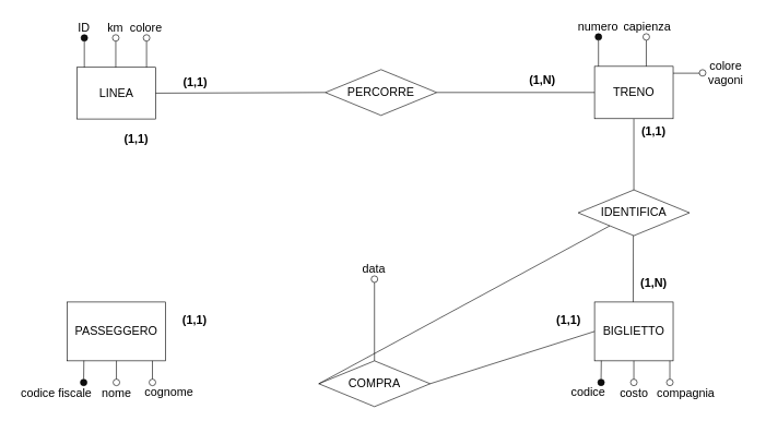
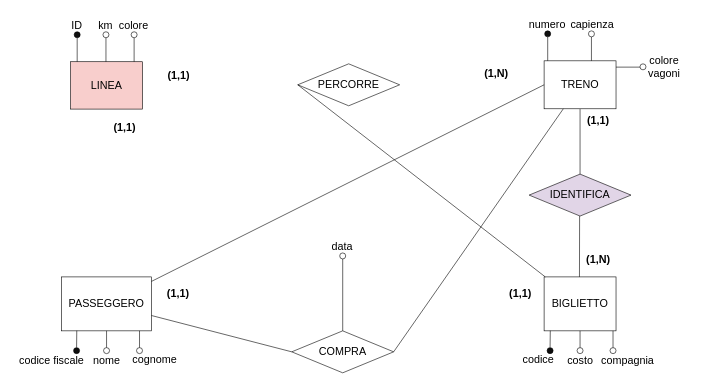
  <mxCell id="0" />
  <mxCell id="1" parent="0" />
- <mxCell id="2" value="&lt;font style=&quot;font-size: 18px;&quot;&gt;LINEA&lt;/font&gt;" style="rounded=0;whiteSpace=wrap;html=1;" vertex="1" parent="1"><mxGeometry x="117" y="102.5" width="120" height="79" as="geometry" /></mxCell>
+ <mxCell id="2" value="&lt;font style=&quot;font-size: 18px;&quot;&gt;LINEA&lt;/font&gt;" style="rounded=0;whiteSpace=wrap;html=1;fillColor=#f8cecc;" vertex="1" parent="1"><mxGeometry x="117" y="102.5" width="120" height="79" as="geometry" /></mxCell>
  <mxCell id="3" value="&lt;font style=&quot;font-size: 18px;&quot;&gt;TRENO&lt;/font&gt;" style="rounded=0;whiteSpace=wrap;html=1;" vertex="1" parent="1"><mxGeometry x="907" y="101" width="120" height="80" as="geometry" /></mxCell>
  <mxCell id="4" value="&lt;font style=&quot;font-size: 18px;&quot;&gt;BIGLIETTO&lt;/font&gt;" style="rounded=0;whiteSpace=wrap;html=1;" vertex="1" parent="1"><mxGeometry x="907" y="461.5" width="120" height="90" as="geometry" /></mxCell>
  <mxCell id="5" value="&lt;font style=&quot;font-size: 18px;&quot;&gt;PASSEGGERO&lt;/font&gt;" style="rounded=0;whiteSpace=wrap;html=1;" vertex="1" parent="1"><mxGeometry x="102" y="461.5" width="150" height="90" as="geometry" /></mxCell>
  <mxCell id="6" value="&lt;font style=&quot;font-size: 18px;&quot;&gt;PERCORRE&lt;/font&gt;" style="rhombus;whiteSpace=wrap;html=1;" vertex="1" parent="1"><mxGeometry x="496" y="106" width="170" height="70" as="geometry" /></mxCell>
- <mxCell id="7" value="" style="endArrow=none;html=1;rounded=0;exitX=0;exitY=0.5;exitDx=0;exitDy=0;entryX=1;entryY=0.5;entryDx=0;entryDy=0;" edge="1" parent="1" source="6" target="2"><mxGeometry width="50" height="50" relative="1" as="geometry"><mxPoint x="447" y="140.5" as="sourcePoint" /><mxPoint x="387" y="141.5" as="targetPoint" /></mxGeometry></mxCell>
- <mxCell id="8" value="" style="endArrow=none;html=1;rounded=0;entryX=1;entryY=0.5;entryDx=0;entryDy=0;exitX=0;exitY=0.5;exitDx=0;exitDy=0;" edge="1" parent="1" source="3" target="6"><mxGeometry width="50" height="50" relative="1" as="geometry"><mxPoint x="667" y="231.5" as="sourcePoint" /><mxPoint x="717" y="181.5" as="targetPoint" /></mxGeometry></mxCell>
+ <mxCell id="7" value="" style="endArrow=none;html=1;rounded=0;exitX=0;exitY=0.5;exitDx=0;exitDy=0;" edge="1" parent="1" source="6" target="4"><mxGeometry width="50" height="50" relative="1" as="geometry"><mxPoint x="447" y="140.5" as="sourcePoint" /><mxPoint x="387" y="141.5" as="targetPoint" /></mxGeometry></mxCell>
+ <mxCell id="8" value="" style="endArrow=none;html=1;rounded=0;exitX=0;exitY=0.5;exitDx=0;exitDy=0;" edge="1" parent="1" source="3" target="5"><mxGeometry width="50" height="50" relative="1" as="geometry"><mxPoint x="667" y="231.5" as="sourcePoint" /><mxPoint x="717" y="181.5" as="targetPoint" /></mxGeometry></mxCell>
  <mxCell id="9" value="&lt;font style=&quot;font-size: 18px;&quot;&gt;&lt;b&gt;(1,N)&lt;/b&gt;&lt;/font&gt;" style="text;html=1;align=center;verticalAlign=middle;resizable=0;points=[];autosize=1;strokeColor=none;fillColor=none;" vertex="1" parent="1"><mxGeometry x="797" y="102.5" width="60" height="40" as="geometry" /></mxCell>
  <mxCell id="10" value="&lt;font style=&quot;font-size: 18px;&quot;&gt;&lt;b&gt;(1,1)&lt;/b&gt;&lt;/font&gt;" style="text;html=1;align=center;verticalAlign=middle;resizable=0;points=[];autosize=1;strokeColor=none;fillColor=none;" vertex="1" parent="1"><mxGeometry x="267" y="106" width="60" height="40" as="geometry" /></mxCell>
  <mxCell id="11" value="&lt;font style=&quot;font-size: 18px;&quot;&gt;COMPRA&lt;/font&gt;" style="rhombus;whiteSpace=wrap;html=1;" vertex="1" parent="1"><mxGeometry x="486" y="551.5" width="170" height="70" as="geometry" /></mxCell>
- <mxCell id="12" value="" style="endArrow=none;html=1;rounded=0;exitX=0;exitY=0.5;exitDx=0;exitDy=0;" edge="1" parent="1" source="11" target="14"><mxGeometry width="50" height="50" relative="1" as="geometry"><mxPoint x="587" y="301.5" as="sourcePoint" /><mxPoint x="637" y="251.5" as="targetPoint" /></mxGeometry></mxCell>
- <mxCell id="13" value="" style="endArrow=none;html=1;rounded=0;exitX=1;exitY=0.5;exitDx=0;exitDy=0;entryX=0;entryY=0.5;entryDx=0;entryDy=0;" edge="1" parent="1" source="11" target="4"><mxGeometry width="50" height="50" relative="1" as="geometry"><mxPoint x="587" y="301.5" as="sourcePoint" /><mxPoint x="637" y="251.5" as="targetPoint" /></mxGeometry></mxCell>
- <mxCell id="14" value="&lt;font style=&quot;font-size: 18px;&quot;&gt;IDENTIFICA&lt;/font&gt;" style="rhombus;whiteSpace=wrap;html=1;" vertex="1" parent="1"><mxGeometry x="882" y="290" width="170" height="70" as="geometry" /></mxCell>
+ <mxCell id="12" value="" style="endArrow=none;html=1;rounded=0;exitX=0;exitY=0.5;exitDx=0;exitDy=0;" edge="1" parent="1" source="11" target="5"><mxGeometry width="50" height="50" relative="1" as="geometry"><mxPoint x="587" y="301.5" as="sourcePoint" /><mxPoint x="637" y="251.5" as="targetPoint" /></mxGeometry></mxCell>
+ <mxCell id="13" value="" style="endArrow=none;html=1;rounded=0;exitX=1;exitY=0.5;exitDx=0;exitDy=0;" edge="1" parent="1" source="11" target="3"><mxGeometry width="50" height="50" relative="1" as="geometry"><mxPoint x="587" y="301.5" as="sourcePoint" /><mxPoint x="637" y="251.5" as="targetPoint" /></mxGeometry></mxCell>
+ <mxCell id="14" value="&lt;font style=&quot;font-size: 18px;&quot;&gt;IDENTIFICA&lt;/font&gt;" style="rhombus;whiteSpace=wrap;html=1;fillColor=#e1d5e7;" vertex="1" parent="1"><mxGeometry x="882" y="290" width="170" height="70" as="geometry" /></mxCell>
  <mxCell id="15" value="" style="endArrow=none;html=1;rounded=0;exitX=0.5;exitY=0;exitDx=0;exitDy=0;" edge="1" parent="1" source="14"><mxGeometry width="50" height="50" relative="1" as="geometry"><mxPoint x="587" y="301.5" as="sourcePoint" /><mxPoint x="967" y="181.5" as="targetPoint" /></mxGeometry></mxCell>
  <mxCell id="16" value="" style="endArrow=none;html=1;rounded=0;" edge="1" parent="1"><mxGeometry width="50" height="50" relative="1" as="geometry"><mxPoint x="966" y="461.5" as="sourcePoint" /><mxPoint x="966.23" y="360" as="targetPoint" /></mxGeometry></mxCell>
  <mxCell id="17" value="&lt;font style=&quot;font-size: 18px;&quot;&gt;&lt;b&gt;(1,1)&lt;/b&gt;&lt;/font&gt;" style="text;html=1;align=center;verticalAlign=middle;resizable=0;points=[];autosize=1;strokeColor=none;fillColor=none;" vertex="1" parent="1"><mxGeometry x="177" y="191.5" width="60" height="40" as="geometry" /></mxCell>
  <mxCell id="18" value="&lt;font style=&quot;font-size: 18px;&quot;&gt;&lt;b&gt;(1,1)&lt;/b&gt;&lt;/font&gt;" style="text;html=1;align=center;verticalAlign=middle;resizable=0;points=[];autosize=1;strokeColor=none;fillColor=none;" vertex="1" parent="1"><mxGeometry x="967" y="181" width="60" height="40" as="geometry" /></mxCell>
  <mxCell id="19" value="&lt;font style=&quot;font-size: 18px;&quot;&gt;&lt;b&gt;(1,N)&lt;/b&gt;&lt;/font&gt;" style="text;html=1;align=center;verticalAlign=middle;resizable=0;points=[];autosize=1;strokeColor=none;fillColor=none;" vertex="1" parent="1"><mxGeometry x="967" y="411.5" width="60" height="40" as="geometry" /></mxCell>
  <mxCell id="20" value="&lt;font style=&quot;font-size: 18px;&quot;&gt;&lt;b&gt;(1,1)&lt;/b&gt;&lt;/font&gt;" style="text;html=1;align=center;verticalAlign=middle;resizable=0;points=[];autosize=1;strokeColor=none;fillColor=none;" vertex="1" parent="1"><mxGeometry x="266" y="469.5" width="60" height="40" as="geometry" /></mxCell>
  <mxCell id="21" value="&lt;font style=&quot;font-size: 18px;&quot;&gt;&lt;b&gt;(1,1)&lt;/b&gt;&lt;/font&gt;" style="text;html=1;align=center;verticalAlign=middle;resizable=0;points=[];autosize=1;strokeColor=none;fillColor=none;" vertex="1" parent="1"><mxGeometry x="837" y="469.5" width="60" height="40" as="geometry" /></mxCell>
  <mxCell id="22" value="" style="endArrow=none;html=1;rounded=0;exitX=0.5;exitY=0;exitDx=0;exitDy=0;" edge="1" parent="1" source="11"><mxGeometry width="50" height="50" relative="1" as="geometry"><mxPoint x="617" y="321.5" as="sourcePoint" /><mxPoint x="571" y="431.5" as="targetPoint" /></mxGeometry></mxCell>
  <mxCell id="23" value="" style="ellipse;whiteSpace=wrap;html=1;" vertex="1" parent="1"><mxGeometry x="566" y="421.5" width="10" height="10" as="geometry" /></mxCell>
  <mxCell id="24" value="&lt;font style=&quot;font-size: 18px;&quot;&gt;data&lt;/font&gt;" style="text;html=1;align=center;verticalAlign=middle;resizable=0;points=[];autosize=1;strokeColor=none;fillColor=none;" vertex="1" parent="1"><mxGeometry x="540" y="390.5" width="60" height="40" as="geometry" /></mxCell>
  <mxCell id="25" value="" style="endArrow=none;html=1;rounded=0;exitX=0.5;exitY=0;exitDx=0;exitDy=0;" edge="1" parent="1"><mxGeometry width="50" height="50" relative="1" as="geometry"><mxPoint x="128" y="102.5" as="sourcePoint" /><mxPoint x="128" y="62.5" as="targetPoint" /></mxGeometry></mxCell>
  <mxCell id="26" value="" style="ellipse;whiteSpace=wrap;html=1;fillColor=#0F0F0F;" vertex="1" parent="1"><mxGeometry x="123" y="52.5" width="10" height="10" as="geometry" /></mxCell>
  <mxCell id="27" value="&lt;font style=&quot;font-size: 18px;&quot;&gt;ID&lt;/font&gt;" style="text;html=1;align=center;verticalAlign=middle;resizable=0;points=[];autosize=1;strokeColor=none;fillColor=none;" vertex="1" parent="1"><mxGeometry x="107" y="22.5" width="40" height="40" as="geometry" /></mxCell>
  <mxCell id="28" value="" style="endArrow=none;html=1;rounded=0;exitX=0.5;exitY=0;exitDx=0;exitDy=0;" edge="1" parent="1"><mxGeometry width="50" height="50" relative="1" as="geometry"><mxPoint x="176" y="102.5" as="sourcePoint" /><mxPoint x="176" y="62.5" as="targetPoint" /></mxGeometry></mxCell>
  <mxCell id="29" value="" style="ellipse;whiteSpace=wrap;html=1;" vertex="1" parent="1"><mxGeometry x="171" y="52.5" width="10" height="10" as="geometry" /></mxCell>
  <mxCell id="30" value="&lt;font style=&quot;font-size: 18px;&quot;&gt;km&lt;/font&gt;" style="text;html=1;align=center;verticalAlign=middle;resizable=0;points=[];autosize=1;strokeColor=none;fillColor=none;" vertex="1" parent="1"><mxGeometry x="150" y="21.5" width="50" height="40" as="geometry" /></mxCell>
  <mxCell id="31" value="" style="endArrow=none;html=1;rounded=0;exitX=0.5;exitY=0;exitDx=0;exitDy=0;" edge="1" parent="1"><mxGeometry width="50" height="50" relative="1" as="geometry"><mxPoint x="223" y="102.5" as="sourcePoint" /><mxPoint x="223" y="62.5" as="targetPoint" /></mxGeometry></mxCell>
  <mxCell id="32" value="" style="ellipse;whiteSpace=wrap;html=1;" vertex="1" parent="1"><mxGeometry x="218" y="52.5" width="10" height="10" as="geometry" /></mxCell>
  <mxCell id="33" value="&lt;font style=&quot;font-size: 18px;&quot;&gt;colore&lt;/font&gt;" style="text;html=1;align=center;verticalAlign=middle;resizable=0;points=[];autosize=1;strokeColor=none;fillColor=none;" vertex="1" parent="1"><mxGeometry x="187" y="21.5" width="70" height="40" as="geometry" /></mxCell>
  <mxCell id="34" value="" style="endArrow=none;html=1;rounded=0;exitX=0.5;exitY=0;exitDx=0;exitDy=0;" edge="1" parent="1"><mxGeometry width="50" height="50" relative="1" as="geometry"><mxPoint x="913" y="101" as="sourcePoint" /><mxPoint x="913" y="61" as="targetPoint" /></mxGeometry></mxCell>
  <mxCell id="35" value="" style="ellipse;whiteSpace=wrap;html=1;fillColor=#0F0F0F;" vertex="1" parent="1"><mxGeometry x="908" y="51" width="10" height="10" as="geometry" /></mxCell>
  <mxCell id="36" value="&lt;font style=&quot;font-size: 18px;&quot;&gt;numero&lt;/font&gt;" style="text;html=1;align=center;verticalAlign=middle;resizable=0;points=[];autosize=1;strokeColor=none;fillColor=none;" vertex="1" parent="1"><mxGeometry x="872" y="20" width="80" height="40" as="geometry" /></mxCell>
  <mxCell id="37" value="" style="endArrow=none;html=1;rounded=0;exitX=0.5;exitY=0;exitDx=0;exitDy=0;" edge="1" parent="1"><mxGeometry width="50" height="50" relative="1" as="geometry"><mxPoint x="986" y="101" as="sourcePoint" /><mxPoint x="986" y="61" as="targetPoint" /></mxGeometry></mxCell>
  <mxCell id="38" value="" style="ellipse;whiteSpace=wrap;html=1;" vertex="1" parent="1"><mxGeometry x="981" y="51" width="10" height="10" as="geometry" /></mxCell>
  <mxCell id="39" value="&lt;font style=&quot;font-size: 18px;&quot;&gt;capienza&lt;/font&gt;" style="text;html=1;align=center;verticalAlign=middle;resizable=0;points=[];autosize=1;strokeColor=none;fillColor=none;" vertex="1" parent="1"><mxGeometry x="937" y="20" width="100" height="40" as="geometry" /></mxCell>
  <mxCell id="40" value="&lt;font style=&quot;font-size: 18px;&quot;&gt;colore&lt;/font&gt;&lt;div&gt;&lt;span style=&quot;font-size: 18px;&quot;&gt;vagoni&lt;/span&gt;&lt;/div&gt;" style="text;html=1;align=center;verticalAlign=middle;resizable=0;points=[];autosize=1;strokeColor=none;fillColor=none;" vertex="1" parent="1"><mxGeometry x="1067" y="81" width="80" height="60" as="geometry" /></mxCell>
  <mxCell id="41" value="" style="endArrow=none;html=1;rounded=0;" edge="1" parent="1"><mxGeometry width="50" height="50" relative="1" as="geometry"><mxPoint x="1027" y="111.5" as="sourcePoint" /><mxPoint x="1067" y="111.5" as="targetPoint" /></mxGeometry></mxCell>
  <mxCell id="42" value="" style="ellipse;whiteSpace=wrap;html=1;" vertex="1" parent="1"><mxGeometry x="1067" y="106" width="10" height="10" as="geometry" /></mxCell>
  <mxCell id="43" value="" style="endArrow=none;html=1;rounded=0;exitX=0.086;exitY=1.019;exitDx=0;exitDy=0;exitPerimeter=0;" edge="1" parent="1"><mxGeometry width="50" height="50" relative="1" as="geometry"><mxPoint x="917.32" y="551.21" as="sourcePoint" /><mxPoint x="917" y="579.5" as="targetPoint" /></mxGeometry></mxCell>
  <mxCell id="44" value="" style="ellipse;whiteSpace=wrap;html=1;fillColor=#0D0D0D;" vertex="1" parent="1"><mxGeometry x="912" y="579.5" width="10" height="10" as="geometry" /></mxCell>
  <mxCell id="45" value="&lt;font style=&quot;font-size: 18px;&quot;&gt;codice&lt;/font&gt;" style="text;html=1;align=center;verticalAlign=middle;resizable=0;points=[];autosize=1;strokeColor=none;fillColor=none;" vertex="1" parent="1"><mxGeometry x="857" y="579.5" width="80" height="40" as="geometry" /></mxCell>
  <mxCell id="46" value="" style="endArrow=none;html=1;rounded=0;exitX=0.086;exitY=1.019;exitDx=0;exitDy=0;exitPerimeter=0;" edge="1" parent="1"><mxGeometry width="50" height="50" relative="1" as="geometry"><mxPoint x="967" y="551.5" as="sourcePoint" /><mxPoint x="967" y="579.5" as="targetPoint" /></mxGeometry></mxCell>
  <mxCell id="47" value="" style="ellipse;whiteSpace=wrap;html=1;fillColor=none;" vertex="1" parent="1"><mxGeometry x="962" y="579.5" width="10" height="10" as="geometry" /></mxCell>
  <mxCell id="48" value="&lt;font style=&quot;font-size: 18px;&quot;&gt;costo&lt;/font&gt;" style="text;html=1;align=center;verticalAlign=middle;resizable=0;points=[];autosize=1;strokeColor=none;fillColor=none;" vertex="1" parent="1"><mxGeometry x="932" y="580.5" width="70" height="40" as="geometry" /></mxCell>
  <mxCell id="49" value="" style="endArrow=none;html=1;rounded=0;exitX=0.086;exitY=1.019;exitDx=0;exitDy=0;exitPerimeter=0;" edge="1" parent="1"><mxGeometry width="50" height="50" relative="1" as="geometry"><mxPoint x="1022" y="551.5" as="sourcePoint" /><mxPoint x="1022" y="579.5" as="targetPoint" /></mxGeometry></mxCell>
  <mxCell id="50" value="" style="ellipse;whiteSpace=wrap;html=1;fillColor=none;" vertex="1" parent="1"><mxGeometry x="1017" y="579.5" width="10" height="10" as="geometry" /></mxCell>
  <mxCell id="51" value="&lt;font style=&quot;font-size: 18px;&quot;&gt;compagnia&lt;/font&gt;" style="text;html=1;align=center;verticalAlign=middle;resizable=0;points=[];autosize=1;strokeColor=none;fillColor=none;" vertex="1" parent="1"><mxGeometry x="991" y="580.5" width="110" height="40" as="geometry" /></mxCell>
  <mxCell id="52" value="" style="endArrow=none;html=1;rounded=0;exitX=0.086;exitY=1.019;exitDx=0;exitDy=0;exitPerimeter=0;" edge="1" parent="1"><mxGeometry width="50" height="50" relative="1" as="geometry"><mxPoint x="127.32" y="551.21" as="sourcePoint" /><mxPoint x="127" y="579.5" as="targetPoint" /></mxGeometry></mxCell>
  <mxCell id="53" value="" style="ellipse;whiteSpace=wrap;html=1;fillColor=#0D0D0D;" vertex="1" parent="1"><mxGeometry x="122" y="579.5" width="10" height="10" as="geometry" /></mxCell>
  <mxCell id="54" value="&lt;font style=&quot;font-size: 18px;&quot;&gt;codice fiscale&lt;/font&gt;" style="text;html=1;align=center;verticalAlign=middle;resizable=0;points=[];autosize=1;strokeColor=none;fillColor=none;" vertex="1" parent="1"><mxGeometry x="20" y="581.5" width="130" height="40" as="geometry" /></mxCell>
  <mxCell id="55" value="" style="endArrow=none;html=1;rounded=0;exitX=0.086;exitY=1.019;exitDx=0;exitDy=0;exitPerimeter=0;" edge="1" parent="1"><mxGeometry width="50" height="50" relative="1" as="geometry"><mxPoint x="177" y="551.5" as="sourcePoint" /><mxPoint x="177" y="579.5" as="targetPoint" /></mxGeometry></mxCell>
  <mxCell id="56" value="" style="ellipse;whiteSpace=wrap;html=1;fillColor=none;" vertex="1" parent="1"><mxGeometry x="172" y="579.5" width="10" height="10" as="geometry" /></mxCell>
  <mxCell id="57" value="&lt;font style=&quot;font-size: 18px;&quot;&gt;nome&lt;/font&gt;" style="text;html=1;align=center;verticalAlign=middle;resizable=0;points=[];autosize=1;strokeColor=none;fillColor=none;" vertex="1" parent="1"><mxGeometry x="142" y="581.5" width="70" height="40" as="geometry" /></mxCell>
  <mxCell id="58" value="" style="endArrow=none;html=1;rounded=0;exitX=0.086;exitY=1.019;exitDx=0;exitDy=0;exitPerimeter=0;" edge="1" parent="1"><mxGeometry width="50" height="50" relative="1" as="geometry"><mxPoint x="232" y="551.5" as="sourcePoint" /><mxPoint x="232" y="579.5" as="targetPoint" /></mxGeometry></mxCell>
  <mxCell id="59" value="" style="ellipse;whiteSpace=wrap;html=1;fillColor=none;" vertex="1" parent="1"><mxGeometry x="227" y="579.5" width="10" height="10" as="geometry" /></mxCell>
  <mxCell id="60" value="&lt;font style=&quot;font-size: 18px;&quot;&gt;cognome&lt;/font&gt;" style="text;html=1;align=center;verticalAlign=middle;resizable=0;points=[];autosize=1;strokeColor=none;fillColor=none;" vertex="1" parent="1"><mxGeometry x="207" y="579.5" width="100" height="40" as="geometry" /></mxCell>
